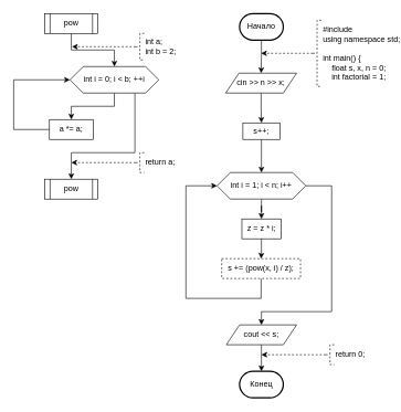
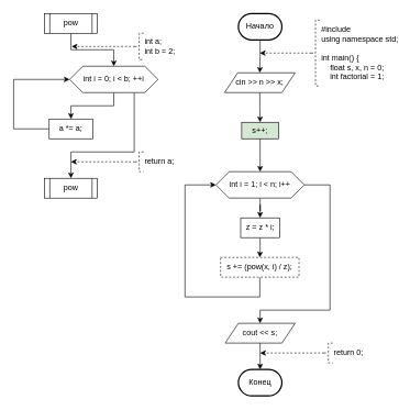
  <mxCell id="0" />
  <mxCell id="1" parent="0" />
  <mxCell id="2" style="edgeStyle=orthogonalEdgeStyle;rounded=0;orthogonalLoop=1;jettySize=auto;html=1;entryX=0.5;entryY=0;entryDx=0;entryDy=0;" edge="1" parent="1" source="3" target="6"><mxGeometry relative="1" as="geometry" /></mxCell>
  <mxCell id="3" value="pow" style="shape=process;whiteSpace=wrap;html=1;backgroundOutline=1;" vertex="1" parent="1"><mxGeometry x="67" y="20" width="80" height="30" as="geometry" /></mxCell>
  <mxCell id="4" value="" style="edgeStyle=orthogonalEdgeStyle;rounded=0;orthogonalLoop=1;jettySize=auto;html=1;" edge="1" parent="1" source="6" target="8"><mxGeometry relative="1" as="geometry" /></mxCell>
  <mxCell id="5" style="edgeStyle=orthogonalEdgeStyle;rounded=0;orthogonalLoop=1;jettySize=auto;html=1;entryX=0.5;entryY=0;entryDx=0;entryDy=0;" edge="1" parent="1" source="6" target="9"><mxGeometry relative="1" as="geometry"><Array as="points"><mxPoint x="203" y="120" /><mxPoint x="203" y="230" /><mxPoint x="107" y="230" /></Array></mxGeometry></mxCell>
  <mxCell id="6" value="int i = 0; i &lt; b; ++i" style="shape=hexagon;perimeter=hexagonPerimeter2;whiteSpace=wrap;html=1;fixedSize=1;" vertex="1" parent="1"><mxGeometry x="105" y="100" width="134" height="40" as="geometry" /></mxCell>
  <mxCell id="7" style="edgeStyle=orthogonalEdgeStyle;rounded=0;orthogonalLoop=1;jettySize=auto;html=1;entryX=0;entryY=0.5;entryDx=0;entryDy=0;" edge="1" parent="1" source="8" target="6"><mxGeometry relative="1" as="geometry"><Array as="points"><mxPoint x="20" y="195" /><mxPoint x="20" y="120" /></Array></mxGeometry></mxCell>
  <mxCell id="8" value="a *= a;" style="whiteSpace=wrap;html=1;" vertex="1" parent="1"><mxGeometry x="74" y="180" width="66" height="30" as="geometry" /></mxCell>
  <mxCell id="9" value="pow" style="shape=process;whiteSpace=wrap;html=1;backgroundOutline=1;" vertex="1" parent="1"><mxGeometry x="67" y="270" width="80" height="30" as="geometry" /></mxCell>
  <mxCell id="10" style="edgeStyle=orthogonalEdgeStyle;rounded=0;orthogonalLoop=1;jettySize=auto;html=1;exitX=0;exitY=0.5;exitDx=0;exitDy=0;exitPerimeter=0;dashed=1;" edge="1" parent="1" source="11"><mxGeometry relative="1" as="geometry"><mxPoint x="107" y="245" as="targetPoint" /><mxPoint x="197" y="320" as="sourcePoint" /></mxGeometry></mxCell>
  <mxCell id="11" value="return a;" style="strokeWidth=1;html=1;shape=mxgraph.flowchart.annotation_2;align=left;labelPosition=right;pointerEvents=1;dashed=1;" vertex="1" parent="1"><mxGeometry x="204" y="230" width="13" height="30" as="geometry" /></mxCell>
  <mxCell id="12" style="edgeStyle=orthogonalEdgeStyle;rounded=0;orthogonalLoop=1;jettySize=auto;html=1;dashed=1;" edge="1" parent="1" source="13"><mxGeometry relative="1" as="geometry"><mxPoint x="108" y="70" as="targetPoint" /><Array as="points"><mxPoint x="178" y="70" /><mxPoint x="178" y="70" /></Array></mxGeometry></mxCell>
  <mxCell id="13" value="int a;&lt;br&gt;int b = 2;" style="strokeWidth=1;html=1;shape=mxgraph.flowchart.annotation_2;align=left;labelPosition=right;pointerEvents=1;dashed=1;" vertex="1" parent="1"><mxGeometry x="204" y="50" width="13" height="40" as="geometry" /></mxCell>
  <mxCell id="14" style="edgeStyle=orthogonalEdgeStyle;rounded=0;orthogonalLoop=1;jettySize=auto;html=1;entryX=0.5;entryY=0;entryDx=0;entryDy=0;exitX=0.5;exitY=1;exitDx=0;exitDy=0;exitPerimeter=0;" edge="1" parent="1" source="15" target="17"><mxGeometry relative="1" as="geometry"><mxPoint x="384" y="60" as="sourcePoint" /><Array as="points" /></mxGeometry></mxCell>
  <mxCell id="15" value="Начало" style="strokeWidth=2;html=1;shape=mxgraph.flowchart.terminator;whiteSpace=wrap;" vertex="1" parent="1"><mxGeometry x="361" y="20" width="66" height="40" as="geometry" /></mxCell>
  <mxCell id="16" style="edgeStyle=orthogonalEdgeStyle;rounded=0;orthogonalLoop=1;jettySize=auto;html=1;entryX=0.5;entryY=0;entryDx=0;entryDy=0;" edge="1" parent="1" source="17" target="21"><mxGeometry relative="1" as="geometry" /></mxCell>
  <mxCell id="17" value="cin &gt;&gt; n &gt;&gt; x;" style="shape=parallelogram;perimeter=parallelogramPerimeter;whiteSpace=wrap;html=1;fixedSize=1;" vertex="1" parent="1"><mxGeometry x="340" y="110" width="107" height="30" as="geometry" /></mxCell>
  <mxCell id="18" style="edgeStyle=orthogonalEdgeStyle;rounded=0;orthogonalLoop=1;jettySize=auto;html=1;dashed=1;" edge="1" parent="1" source="19"><mxGeometry relative="1" as="geometry"><mxPoint x="393.5" y="80" as="targetPoint" /><Array as="points"><mxPoint x="445.5" y="80" /><mxPoint x="445.5" y="80" /></Array></mxGeometry></mxCell>
  <mxCell id="19" value="#include &lt;br&gt;using namespace std;&lt;br&gt;&lt;br&gt;int main() {&lt;br&gt;&amp;nbsp; &amp;nbsp; float s, x, n = 0;&lt;br&gt;&amp;nbsp; &amp;nbsp; int factorial = 1;" style="strokeWidth=1;html=1;shape=mxgraph.flowchart.annotation_2;align=left;labelPosition=right;pointerEvents=1;dashed=1;" vertex="1" parent="1"><mxGeometry x="471.5" y="30" width="13" height="100" as="geometry" /></mxCell>
  <mxCell id="20" style="edgeStyle=orthogonalEdgeStyle;rounded=0;orthogonalLoop=1;jettySize=auto;html=1;entryX=0.5;entryY=0;entryDx=0;entryDy=0;" edge="1" parent="1" source="21" target="24"><mxGeometry relative="1" as="geometry" /></mxCell>
- <mxCell id="21" value="s++;" style="rounded=0;whiteSpace=wrap;html=1;" vertex="1" parent="1"><mxGeometry x="366" y="185" width="56" height="25" as="geometry" /></mxCell>
+ <mxCell id="21" value="s++;" style="rounded=0;whiteSpace=wrap;html=1;fillColor=#d5e8d4;" vertex="1" parent="1"><mxGeometry x="366" y="185" width="56" height="25" as="geometry" /></mxCell>
  <mxCell id="22" value="" style="edgeStyle=orthogonalEdgeStyle;rounded=0;orthogonalLoop=1;jettySize=auto;html=1;" edge="1" parent="1" source="24" target="26"><mxGeometry relative="1" as="geometry" /></mxCell>
  <mxCell id="23" style="edgeStyle=orthogonalEdgeStyle;rounded=0;orthogonalLoop=1;jettySize=auto;html=1;entryX=0.5;entryY=0;entryDx=0;entryDy=0;" edge="1" parent="1" source="24" target="29"><mxGeometry relative="1" as="geometry"><Array as="points"><mxPoint x="500" y="280" /><mxPoint x="500" y="470" /><mxPoint x="394" y="470" /></Array></mxGeometry></mxCell>
  <mxCell id="24" value="int i = 1; i &lt; n; i++" style="shape=hexagon;perimeter=hexagonPerimeter2;whiteSpace=wrap;html=1;fixedSize=1;" vertex="1" parent="1"><mxGeometry x="327" y="260" width="134" height="40" as="geometry" /></mxCell>
  <mxCell id="25" value="" style="edgeStyle=orthogonalEdgeStyle;rounded=0;orthogonalLoop=1;jettySize=auto;html=1;" edge="1" parent="1" source="26" target="28"><mxGeometry relative="1" as="geometry" /></mxCell>
  <mxCell id="26" value="z = z * i;" style="whiteSpace=wrap;html=1;" vertex="1" parent="1"><mxGeometry x="364.5" y="330" width="59" height="30" as="geometry" /></mxCell>
  <mxCell id="27" style="edgeStyle=orthogonalEdgeStyle;rounded=0;orthogonalLoop=1;jettySize=auto;html=1;entryX=0;entryY=0.5;entryDx=0;entryDy=0;" edge="1" parent="1" source="28" target="24"><mxGeometry relative="1" as="geometry"><Array as="points"><mxPoint x="394" y="450" /><mxPoint x="280" y="450" /><mxPoint x="280" y="280" /></Array></mxGeometry></mxCell>
  <mxCell id="28" value="s += (pow(x, i) / z);" style="whiteSpace=wrap;html=1;dashed=1;" vertex="1" parent="1"><mxGeometry x="334" y="390" width="119" height="30" as="geometry" /></mxCell>
  <mxCell id="29" value="cout &lt;&lt; s;" style="shape=parallelogram;perimeter=parallelogramPerimeter;whiteSpace=wrap;html=1;fixedSize=1;" vertex="1" parent="1"><mxGeometry x="341" y="490" width="106" height="30" as="geometry" /></mxCell>
  <mxCell id="30" style="edgeStyle=orthogonalEdgeStyle;rounded=0;orthogonalLoop=1;jettySize=auto;html=1;entryX=0.5;entryY=0;entryDx=0;entryDy=0;entryPerimeter=0;fontSize=15;exitX=0.5;exitY=1;exitDx=0;exitDy=0;" edge="1" parent="1" target="31" source="29"><mxGeometry relative="1" as="geometry"><mxPoint x="404" y="635" as="sourcePoint" /></mxGeometry></mxCell>
  <mxCell id="31" value="Конец" style="strokeWidth=2;html=1;shape=mxgraph.flowchart.terminator;whiteSpace=wrap;" vertex="1" parent="1"><mxGeometry x="361" y="560" width="66" height="40" as="geometry" /></mxCell>
  <mxCell id="32" style="edgeStyle=orthogonalEdgeStyle;rounded=0;orthogonalLoop=1;jettySize=auto;html=1;exitX=0;exitY=0.5;exitDx=0;exitDy=0;exitPerimeter=0;dashed=1;" edge="1" parent="1" source="33"><mxGeometry relative="1" as="geometry"><mxPoint x="394" y="535" as="targetPoint" /><mxPoint x="484" y="610" as="sourcePoint" /></mxGeometry></mxCell>
  <mxCell id="33" value="return 0;" style="strokeWidth=1;html=1;shape=mxgraph.flowchart.annotation_2;align=left;labelPosition=right;pointerEvents=1;dashed=1;" vertex="1" parent="1"><mxGeometry x="491" y="520" width="13" height="30" as="geometry" /></mxCell>
